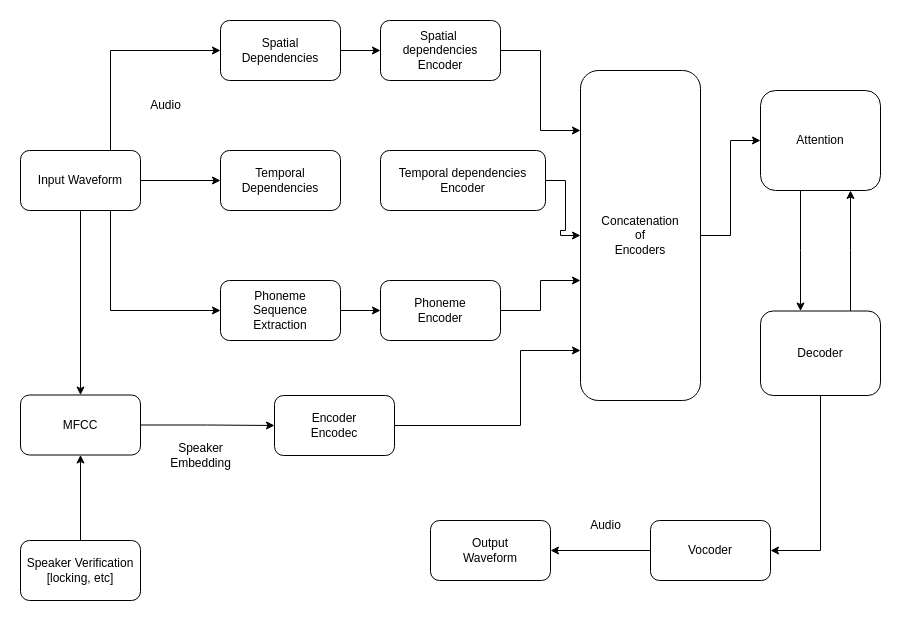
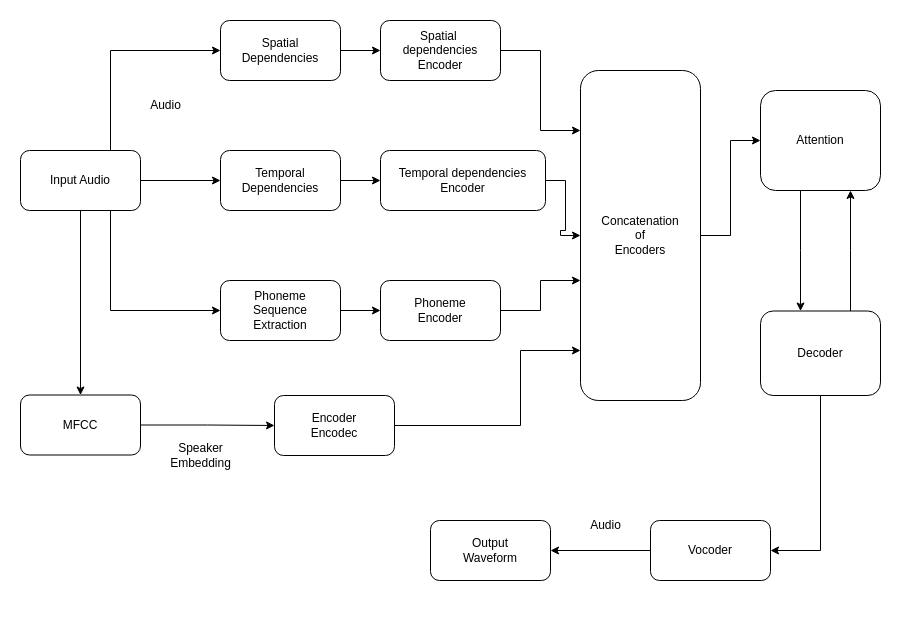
  <mxCell id="0" />
  <mxCell id="1" parent="0" />
  <mxCell id="2" style="edgeStyle=orthogonalEdgeStyle;rounded=0;orthogonalLoop=1;jettySize=auto;html=1;" edge="1" parent="1" source="6" target="10"><mxGeometry relative="1" as="geometry" /></mxCell>
  <mxCell id="3" style="edgeStyle=orthogonalEdgeStyle;rounded=0;orthogonalLoop=1;jettySize=auto;html=1;" edge="1" parent="1" source="6" target="12"><mxGeometry relative="1" as="geometry"><Array as="points"><mxPoint x="110" y="50" /></Array></mxGeometry></mxCell>
  <mxCell id="4" style="edgeStyle=orthogonalEdgeStyle;rounded=0;orthogonalLoop=1;jettySize=auto;html=1;" edge="1" parent="1" source="6" target="8"><mxGeometry relative="1" as="geometry"><Array as="points"><mxPoint x="110" y="310" /></Array></mxGeometry></mxCell>
  <mxCell id="5" style="edgeStyle=orthogonalEdgeStyle;rounded=0;orthogonalLoop=1;jettySize=auto;html=1;" edge="1" parent="1" source="6" target="15"><mxGeometry relative="1" as="geometry" /></mxCell>
- <mxCell id="6" value="Input Waveform&lt;br&gt;" style="rounded=1;whiteSpace=wrap;html=1;" vertex="1" parent="1"><mxGeometry x="20" y="150" width="120" height="60" as="geometry" /></mxCell>
+ <mxCell id="6" value="Input Audio&lt;br&gt;" style="rounded=1;whiteSpace=wrap;html=1;" vertex="1" parent="1"><mxGeometry x="20" y="150" width="120" height="60" as="geometry" /></mxCell>
  <mxCell id="7" style="edgeStyle=orthogonalEdgeStyle;rounded=0;orthogonalLoop=1;jettySize=auto;html=1;entryX=0;entryY=0.5;entryDx=0;entryDy=0;" edge="1" parent="1" source="8" target="21"><mxGeometry relative="1" as="geometry" /></mxCell>
  <mxCell id="8" value="Phoneme&lt;br&gt;Sequence&lt;br&gt;Extraction" style="rounded=1;whiteSpace=wrap;html=1;" vertex="1" parent="1"><mxGeometry x="220" y="280" width="120" height="60" as="geometry" /></mxCell>
+ <mxCell id="9" style="edgeStyle=orthogonalEdgeStyle;rounded=0;orthogonalLoop=1;jettySize=auto;html=1;" edge="1" parent="1" source="10" target="24"><mxGeometry relative="1" as="geometry" /></mxCell>
  <mxCell id="10" value="Temporal Dependencies" style="rounded=1;whiteSpace=wrap;html=1;" vertex="1" parent="1"><mxGeometry x="220" y="150" width="120" height="60" as="geometry" /></mxCell>
  <mxCell id="11" style="edgeStyle=orthogonalEdgeStyle;rounded=0;orthogonalLoop=1;jettySize=auto;html=1;" edge="1" parent="1" source="12" target="26"><mxGeometry relative="1" as="geometry" /></mxCell>
  <mxCell id="12" value="Spatial&lt;br&gt;Dependencies" style="rounded=1;whiteSpace=wrap;html=1;" vertex="1" parent="1"><mxGeometry x="220" y="20" width="120" height="60" as="geometry" /></mxCell>
  <mxCell id="13" value="Audio" style="text;html=1;align=center;verticalAlign=middle;resizable=0;points=[];autosize=1;strokeColor=none;fillColor=none;" vertex="1" parent="1"><mxGeometry x="140" y="90" width="50" height="30" as="geometry" /></mxCell>
  <mxCell id="14" style="edgeStyle=orthogonalEdgeStyle;rounded=0;orthogonalLoop=1;jettySize=auto;html=1;" edge="1" parent="1" source="15" target="19"><mxGeometry relative="1" as="geometry"><mxPoint x="280" y="424.5" as="targetPoint" /></mxGeometry></mxCell>
  <mxCell id="15" value="MFCC" style="rounded=1;whiteSpace=wrap;html=1;" vertex="1" parent="1"><mxGeometry x="20" y="394.5" width="120" height="60" as="geometry" /></mxCell>
- <mxCell id="16" style="edgeStyle=orthogonalEdgeStyle;rounded=0;orthogonalLoop=1;jettySize=auto;html=1;entryX=0.5;entryY=1;entryDx=0;entryDy=0;" edge="1" parent="1" source="17" target="15"><mxGeometry relative="1" as="geometry" /></mxCell>
- <mxCell id="17" value="Speaker Verification&lt;br&gt;[locking, etc]" style="rounded=1;whiteSpace=wrap;html=1;" vertex="1" parent="1"><mxGeometry x="20" y="540" width="120" height="60" as="geometry" /></mxCell>
  <mxCell id="18" style="edgeStyle=orthogonalEdgeStyle;rounded=0;orthogonalLoop=1;jettySize=auto;html=1;" edge="1" parent="1" source="19" target="28"><mxGeometry relative="1" as="geometry"><Array as="points"><mxPoint x="520" y="425" /><mxPoint x="520" y="350" /></Array></mxGeometry></mxCell>
  <mxCell id="19" value="Encoder&lt;br&gt;Encodec" style="rounded=1;whiteSpace=wrap;html=1;" vertex="1" parent="1"><mxGeometry x="274" y="395" width="120" height="60" as="geometry" /></mxCell>
  <mxCell id="20" style="edgeStyle=orthogonalEdgeStyle;rounded=0;orthogonalLoop=1;jettySize=auto;html=1;" edge="1" parent="1" source="21" target="28"><mxGeometry relative="1" as="geometry"><Array as="points"><mxPoint x="540" y="310" /><mxPoint x="540" y="280" /></Array></mxGeometry></mxCell>
  <mxCell id="21" value="Phoneme&lt;br&gt;Encoder" style="rounded=1;whiteSpace=wrap;html=1;" vertex="1" parent="1"><mxGeometry x="380" y="280" width="120" height="60" as="geometry" /></mxCell>
  <mxCell id="22" value="Speaker &lt;br&gt;Embedding" style="text;html=1;align=center;verticalAlign=middle;resizable=0;points=[];autosize=1;strokeColor=none;fillColor=none;" vertex="1" parent="1"><mxGeometry x="160" y="435" width="80" height="40" as="geometry" /></mxCell>
  <mxCell id="23" style="edgeStyle=orthogonalEdgeStyle;rounded=0;orthogonalLoop=1;jettySize=auto;html=1;" edge="1" parent="1" source="24" target="28"><mxGeometry relative="1" as="geometry" /></mxCell>
  <mxCell id="24" value="Temporal dependencies&lt;br&gt;Encoder" style="rounded=1;whiteSpace=wrap;html=1;" vertex="1" parent="1"><mxGeometry x="380" y="150" width="165" height="60" as="geometry" /></mxCell>
  <mxCell id="25" style="edgeStyle=orthogonalEdgeStyle;rounded=0;orthogonalLoop=1;jettySize=auto;html=1;" edge="1" parent="1" source="26" target="28"><mxGeometry relative="1" as="geometry"><Array as="points"><mxPoint x="540" y="50" /><mxPoint x="540" y="130" /></Array></mxGeometry></mxCell>
  <mxCell id="26" value="Spatial&amp;nbsp;&lt;br&gt;dependencies&lt;br&gt;Encoder" style="rounded=1;whiteSpace=wrap;html=1;" vertex="1" parent="1"><mxGeometry x="380" y="20" width="120" height="60" as="geometry" /></mxCell>
  <mxCell id="27" style="edgeStyle=orthogonalEdgeStyle;rounded=0;orthogonalLoop=1;jettySize=auto;html=1;" edge="1" parent="1" source="28" target="33"><mxGeometry relative="1" as="geometry" /></mxCell>
  <mxCell id="28" value="Concatenation&lt;br&gt;of&lt;br&gt;Encoders" style="rounded=1;whiteSpace=wrap;html=1;" vertex="1" parent="1"><mxGeometry x="580" y="70" width="120" height="330" as="geometry" /></mxCell>
  <mxCell id="29" style="edgeStyle=orthogonalEdgeStyle;rounded=0;orthogonalLoop=1;jettySize=auto;html=1;" edge="1" parent="1" source="31" target="33"><mxGeometry relative="1" as="geometry"><Array as="points"><mxPoint x="850" y="250" /><mxPoint x="850" y="250" /></Array></mxGeometry></mxCell>
  <mxCell id="30" style="edgeStyle=orthogonalEdgeStyle;rounded=0;orthogonalLoop=1;jettySize=auto;html=1;entryX=1;entryY=0.5;entryDx=0;entryDy=0;" edge="1" parent="1" source="31" target="35"><mxGeometry relative="1" as="geometry" /></mxCell>
  <mxCell id="31" value="Decoder" style="rounded=1;whiteSpace=wrap;html=1;" vertex="1" parent="1"><mxGeometry x="760" y="310.5" width="120" height="84.5" as="geometry" /></mxCell>
  <mxCell id="32" style="edgeStyle=orthogonalEdgeStyle;rounded=0;orthogonalLoop=1;jettySize=auto;html=1;" edge="1" parent="1" source="33" target="31"><mxGeometry relative="1" as="geometry"><Array as="points"><mxPoint x="800" y="250" /><mxPoint x="800" y="250" /></Array></mxGeometry></mxCell>
  <mxCell id="33" value="Attention" style="rounded=1;whiteSpace=wrap;html=1;" vertex="1" parent="1"><mxGeometry x="760" y="90" width="120" height="100" as="geometry" /></mxCell>
  <mxCell id="34" style="edgeStyle=orthogonalEdgeStyle;rounded=0;orthogonalLoop=1;jettySize=auto;html=1;" edge="1" parent="1" source="35" target="36"><mxGeometry relative="1" as="geometry" /></mxCell>
  <mxCell id="35" value="Vocoder" style="rounded=1;whiteSpace=wrap;html=1;" vertex="1" parent="1"><mxGeometry x="650" y="520" width="120" height="60" as="geometry" /></mxCell>
  <mxCell id="36" value="Output&lt;br&gt;Waveform" style="rounded=1;whiteSpace=wrap;html=1;" vertex="1" parent="1"><mxGeometry x="430" y="520" width="120" height="60" as="geometry" /></mxCell>
  <mxCell id="37" value="Audio" style="text;html=1;align=center;verticalAlign=middle;resizable=0;points=[];autosize=1;strokeColor=none;fillColor=none;" vertex="1" parent="1"><mxGeometry x="580" y="510" width="50" height="30" as="geometry" /></mxCell>
